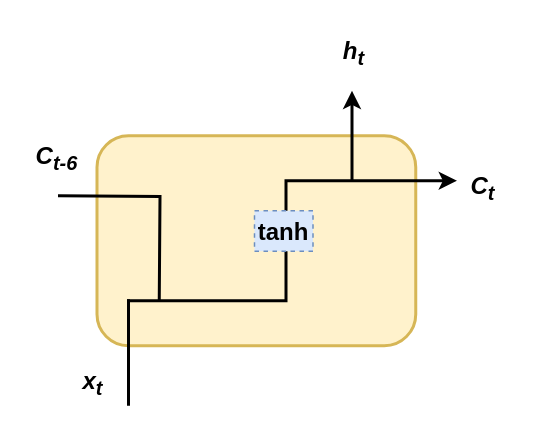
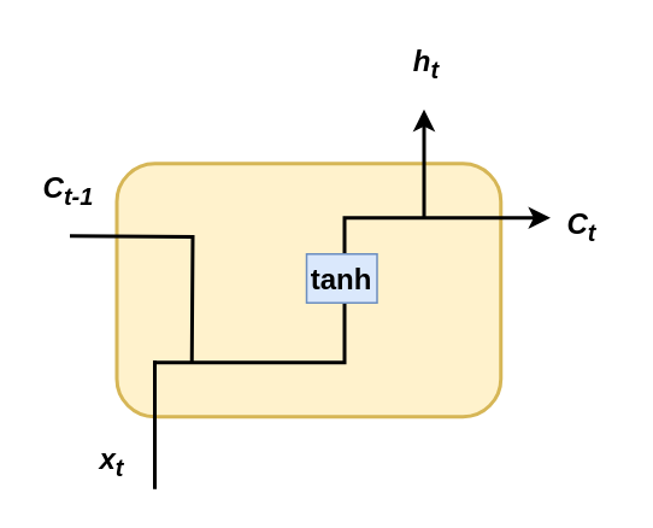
  <mxCell id="0" />
  <mxCell id="1" parent="0" />
  <mxCell id="2" value="" style="rounded=1;whiteSpace=wrap;html=1;fillColor=#fff2cc;strokeColor=#d6b656;shadow=0;sketch=0;strokeWidth=2;" vertex="1" parent="1"><mxGeometry x="64" y="90" width="212.5" height="140" as="geometry" /></mxCell>
  <mxCell id="3" value="" style="edgeStyle=elbowEdgeStyle;elbow=horizontal;endArrow=classic;html=1;rounded=0;fontSize=16;strokeWidth=2;" edge="1" parent="1"><mxGeometry width="50" height="50" relative="1" as="geometry"><mxPoint x="84" y="200" as="sourcePoint" /><mxPoint x="304" y="120" as="targetPoint" /><Array as="points"><mxPoint x="190" y="170" /><mxPoint x="120" y="110" /></Array></mxGeometry></mxCell>
- <mxCell id="4" value="&lt;span lang=&quot;EN-US&quot; style=&quot;font-family: &amp;#34;times new roman&amp;#34; , serif&quot;&gt;&lt;span style=&quot;font-family: &amp;#34;helvetica&amp;#34; ; font-size: 16px ; text-align: left&quot;&gt;&lt;b&gt;tanh&lt;/b&gt;&lt;/span&gt;&lt;br&gt;&lt;/span&gt;" style="rounded=0;whiteSpace=wrap;html=1;fillColor=#dae8fc;strokeColor=#6c8ebf;dashed=1;" vertex="1" parent="1"><mxGeometry x="169" y="140" width="39" height="27" as="geometry" /></mxCell>
+ <mxCell id="4" value="&lt;span lang=&quot;EN-US&quot; style=&quot;font-family: &amp;#34;times new roman&amp;#34; , serif&quot;&gt;&lt;span style=&quot;font-family: &amp;#34;helvetica&amp;#34; ; font-size: 16px ; text-align: left&quot;&gt;&lt;b&gt;tanh&lt;/b&gt;&lt;/span&gt;&lt;br&gt;&lt;/span&gt;" style="rounded=0;whiteSpace=wrap;html=1;fillColor=#dae8fc;strokeColor=#6c8ebf;" vertex="1" parent="1"><mxGeometry x="169" y="140" width="39" height="27" as="geometry" /></mxCell>
  <mxCell id="5" value="" style="endArrow=classic;html=1;rounded=0;fontSize=16;strokeWidth=2;edgeStyle=orthogonalEdgeStyle;" edge="1" parent="1"><mxGeometry width="50" height="50" relative="1" as="geometry"><mxPoint x="234" y="120" as="sourcePoint" /><mxPoint x="234" y="60" as="targetPoint" /></mxGeometry></mxCell>
  <mxCell id="6" value="&lt;b&gt;&lt;i&gt;h&lt;sub&gt;t&lt;/sub&gt;&lt;/i&gt;&lt;/b&gt;" style="text;html=1;strokeColor=none;fillColor=none;align=center;verticalAlign=middle;whiteSpace=wrap;rounded=0;shadow=0;glass=0;sketch=0;fontSize=16;" vertex="1" parent="1"><mxGeometry x="218" y="20" width="35" height="30" as="geometry" /></mxCell>
- <mxCell id="7" value="&lt;b&gt;&lt;i&gt;C&lt;sub&gt;t-6&lt;/sub&gt;&lt;/i&gt;&lt;/b&gt;" style="text;html=1;strokeColor=none;fillColor=none;align=center;verticalAlign=middle;whiteSpace=wrap;rounded=0;shadow=0;glass=0;sketch=0;fontSize=16;" vertex="1" parent="1"><mxGeometry x="20" y="90" width="35" height="30" as="geometry" /></mxCell>
+ <mxCell id="7" value="&lt;b&gt;&lt;i&gt;C&lt;sub&gt;t-1&lt;/sub&gt;&lt;/i&gt;&lt;/b&gt;" style="text;html=1;strokeColor=none;fillColor=none;align=center;verticalAlign=middle;whiteSpace=wrap;rounded=0;shadow=0;glass=0;sketch=0;fontSize=16;" vertex="1" parent="1"><mxGeometry x="20" y="90" width="35" height="30" as="geometry" /></mxCell>
  <mxCell id="8" value="&lt;b&gt;&lt;i&gt;x&lt;sub&gt;t&lt;/sub&gt;&lt;/i&gt;&lt;/b&gt;" style="text;html=1;strokeColor=none;fillColor=none;align=center;verticalAlign=middle;whiteSpace=wrap;rounded=0;shadow=0;glass=0;sketch=0;fontSize=16;" vertex="1" parent="1"><mxGeometry x="44" y="240" width="35" height="30" as="geometry" /></mxCell>
  <mxCell id="9" value="" style="endArrow=none;html=1;rounded=0;edgeStyle=orthogonalEdgeStyle;strokeWidth=2;" edge="1" parent="1"><mxGeometry width="50" height="50" relative="1" as="geometry"><mxPoint x="38" y="130" as="sourcePoint" /><mxPoint x="105.5" y="200" as="targetPoint" /></mxGeometry></mxCell>
  <mxCell id="10" value="" style="endArrow=none;html=1;rounded=0;strokeWidth=2;edgeStyle=orthogonalEdgeStyle;" edge="1" parent="1"><mxGeometry width="50" height="50" relative="1" as="geometry"><mxPoint x="84" y="200" as="sourcePoint" /><mxPoint x="85" y="270" as="targetPoint" /><Array as="points"><mxPoint x="85" y="200" /></Array></mxGeometry></mxCell>
  <mxCell id="11" value="&lt;b&gt;&lt;i&gt;C&lt;sub&gt;t&lt;/sub&gt;&lt;/i&gt;&lt;/b&gt;" style="text;html=1;strokeColor=none;fillColor=none;align=center;verticalAlign=middle;whiteSpace=wrap;rounded=0;shadow=0;glass=0;sketch=0;fontSize=16;" vertex="1" parent="1"><mxGeometry x="304" y="110" width="35" height="30" as="geometry" /></mxCell>
